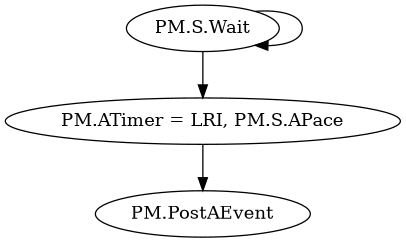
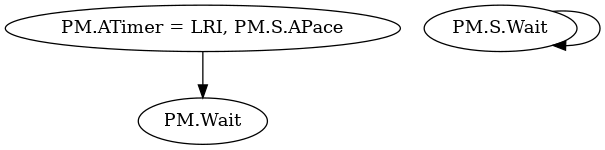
  digraph {
    n1 [label="PM.ATimer = LRI, PM.S.APace"]
-   n2 [label="PM.PostAEvent"]
+   n2 [label="PM.Wait"]
    n3 [label="PM.S.Wait"]
    n1 -> n2
-   n3 -> n1
    n3 -> n3
  }
